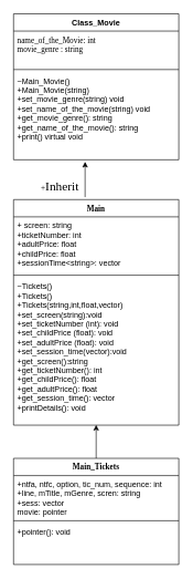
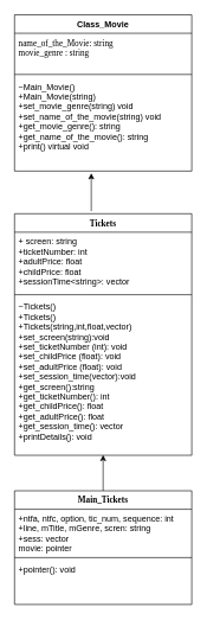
  <mxCell id="0" />
  <mxCell id="1" parent="0" />
- <mxCell id="2" value="+&lt;font style=&quot;font-size: 19px&quot;&gt;Inherit&lt;/font&gt;" style="text;html=1;align=center;verticalAlign=middle;resizable=0;points=[];autosize=1;fontFamily=Georgia;" vertex="1" parent="1"><mxGeometry x="50" y="270" width="80" height="20" as="geometry" /></mxCell>
  <mxCell id="3" value="" style="endArrow=classic;html=1;fontFamily=Georgia;exitX=0.5;exitY=0;exitDx=0;exitDy=0;entryX=0.5;entryY=0.998;entryDx=0;entryDy=0;entryPerimeter=0;" edge="1" parent="1" source="13" target="12"><mxGeometry width="50" height="50" relative="1" as="geometry"><mxPoint x="165" y="730" as="sourcePoint" /><mxPoint x="147" y="582" as="targetPoint" /><Array as="points" /></mxGeometry></mxCell>
  <mxCell id="4" value="Class_Movie" style="swimlane;fontStyle=1;align=center;verticalAlign=top;childLayout=stackLayout;horizontal=1;startSize=26;horizontalStack=0;resizeParent=1;resizeParentMax=0;resizeLast=0;collapsible=1;marginBottom=0;" vertex="1" parent="1"><mxGeometry x="20" y="20" width="250" height="220" as="geometry"><mxRectangle x="380" y="40" width="100" height="26" as="alternateBounds" /></mxGeometry></mxCell>
- <mxCell id="5" value="name_of_the_Movie: int&#10;movie_genre : string&#10;" style="text;strokeColor=none;fillColor=none;align=left;verticalAlign=top;spacingLeft=4;spacingRight=4;overflow=hidden;rotatable=0;points=[[0,0.5],[1,0.5]];portConstraint=eastwest;fontFamily=Georgia;" vertex="1" parent="4"><mxGeometry y="26" width="250" height="54" as="geometry" /></mxCell>
+ <mxCell id="5" value="name_of_the_Movie: string&#10;movie_genre : string&#10;" style="text;strokeColor=none;fillColor=none;align=left;verticalAlign=top;spacingLeft=4;spacingRight=4;overflow=hidden;rotatable=0;points=[[0,0.5],[1,0.5]];portConstraint=eastwest;fontFamily=Georgia;" vertex="1" parent="4"><mxGeometry y="26" width="250" height="54" as="geometry" /></mxCell>
  <mxCell id="6" value="" style="line;strokeWidth=1;fillColor=none;align=left;verticalAlign=middle;spacingTop=-1;spacingLeft=3;spacingRight=3;rotatable=0;labelPosition=right;points=[];portConstraint=eastwest;" vertex="1" parent="4"><mxGeometry y="80" width="250" height="8" as="geometry" /></mxCell>
  <mxCell id="7" value="~Main_Movie()&#10;+Main_Movie(string)&#10;+set_movie_genre(string) void&#10;+set_name_of_the_movie(string) void&#10;+get_movie_genre(): string&#10;+get_name_of_the_movie(): string&#10;+print() virtual void" style="text;strokeColor=none;fillColor=none;align=left;verticalAlign=top;spacingLeft=4;spacingRight=4;overflow=hidden;rotatable=0;points=[[0,0.5],[1,0.5]];portConstraint=eastwest;" vertex="1" parent="4"><mxGeometry y="88" width="250" height="132" as="geometry" /></mxCell>
  <mxCell id="8" value="" style="endArrow=classic;html=1;fontFamily=Georgia;entryX=0.433;entryY=1.023;entryDx=0;entryDy=0;entryPerimeter=0;exitX=0.433;exitY=-0.011;exitDx=0;exitDy=0;exitPerimeter=0;" edge="1" parent="1" source="9" target="7"><mxGeometry width="50" height="50" relative="1" as="geometry"><mxPoint x="99" y="305" as="sourcePoint" /><mxPoint x="149" y="255" as="targetPoint" /></mxGeometry></mxCell>
- <mxCell id="9" value="Main" style="swimlane;fontStyle=1;align=center;verticalAlign=top;childLayout=stackLayout;horizontal=1;startSize=26;horizontalStack=0;resizeParent=1;resizeParentMax=0;resizeLast=0;collapsible=1;marginBottom=0;fontFamily=Georgia;" vertex="1" parent="1"><mxGeometry x="20" y="300" width="250" height="340" as="geometry" /></mxCell>
+ <mxCell id="9" value="Tickets" style="swimlane;fontStyle=1;align=center;verticalAlign=top;childLayout=stackLayout;horizontal=1;startSize=26;horizontalStack=0;resizeParent=1;resizeParentMax=0;resizeLast=0;collapsible=1;marginBottom=0;fontFamily=Georgia;" vertex="1" parent="1"><mxGeometry x="20" y="300" width="250" height="340" as="geometry" /></mxCell>
  <mxCell id="10" value="+ screen: string&#10;+ticketNumber: int&#10;+adultPrice: float&#10;+childPrice: float&#10;+sessionTime&lt;string&gt;: vector" style="text;strokeColor=none;fillColor=none;align=left;verticalAlign=top;spacingLeft=4;spacingRight=4;overflow=hidden;rotatable=0;points=[[0,0.5],[1,0.5]];portConstraint=eastwest;" vertex="1" parent="9"><mxGeometry y="26" width="250" height="84" as="geometry" /></mxCell>
  <mxCell id="11" value="" style="line;strokeWidth=1;fillColor=none;align=left;verticalAlign=middle;spacingTop=-1;spacingLeft=3;spacingRight=3;rotatable=0;labelPosition=right;points=[];portConstraint=eastwest;" vertex="1" parent="9"><mxGeometry y="110" width="250" height="8" as="geometry" /></mxCell>
  <mxCell id="12" value="~Tickets()&#10;+Tickets()&#10;+Tickets(string,int,float,vector)&#10;+set_screen(string):void&#10;+set_ticketNumber (int): void&#10;+set_childPrice (float): void&#10;+set_adultPrice (float): void&#10;+set_session_time(vector):void&#10;+get_screen():string&#10;+get_ticketNumber(): int&#10;+get_childPrice(): float&#10;+get_adultPrice(): float&#10;+get_session_time(): vector&#10;+printDetails(): void&#10;" style="text;strokeColor=none;fillColor=none;align=left;verticalAlign=top;spacingLeft=4;spacingRight=4;overflow=hidden;rotatable=0;points=[[0,0.5],[1,0.5]];portConstraint=eastwest;" vertex="1" parent="9"><mxGeometry y="118" width="250" height="222" as="geometry" /></mxCell>
  <mxCell id="13" value="Main_Tickets" style="swimlane;fontStyle=1;align=center;verticalAlign=top;childLayout=stackLayout;horizontal=1;startSize=26;horizontalStack=0;resizeParent=1;resizeParentMax=0;resizeLast=0;collapsible=1;marginBottom=0;fontFamily=Georgia;" vertex="1" parent="1"><mxGeometry x="20" y="690" width="250" height="160" as="geometry" /></mxCell>
  <mxCell id="14" value="+ntfa, ntfc, option, tic_num, sequence: int&#10;+line, mTitle, mGenre, scren: string&#10;+sess: vector&#10;movie: pointer" style="text;strokeColor=none;fillColor=none;align=left;verticalAlign=top;spacingLeft=4;spacingRight=4;overflow=hidden;rotatable=0;points=[[0,0.5],[1,0.5]];portConstraint=eastwest;" vertex="1" parent="13"><mxGeometry y="26" width="250" height="64" as="geometry" /></mxCell>
  <mxCell id="15" value="" style="line;strokeWidth=1;fillColor=none;align=left;verticalAlign=middle;spacingTop=-1;spacingLeft=3;spacingRight=3;rotatable=0;labelPosition=right;points=[];portConstraint=eastwest;" vertex="1" parent="13"><mxGeometry y="90" width="250" height="8" as="geometry" /></mxCell>
  <mxCell id="16" value="+pointer(): void" style="text;strokeColor=none;fillColor=none;align=left;verticalAlign=top;spacingLeft=4;spacingRight=4;overflow=hidden;rotatable=0;points=[[0,0.5],[1,0.5]];portConstraint=eastwest;" vertex="1" parent="13"><mxGeometry y="98" width="250" height="62" as="geometry" /></mxCell>
